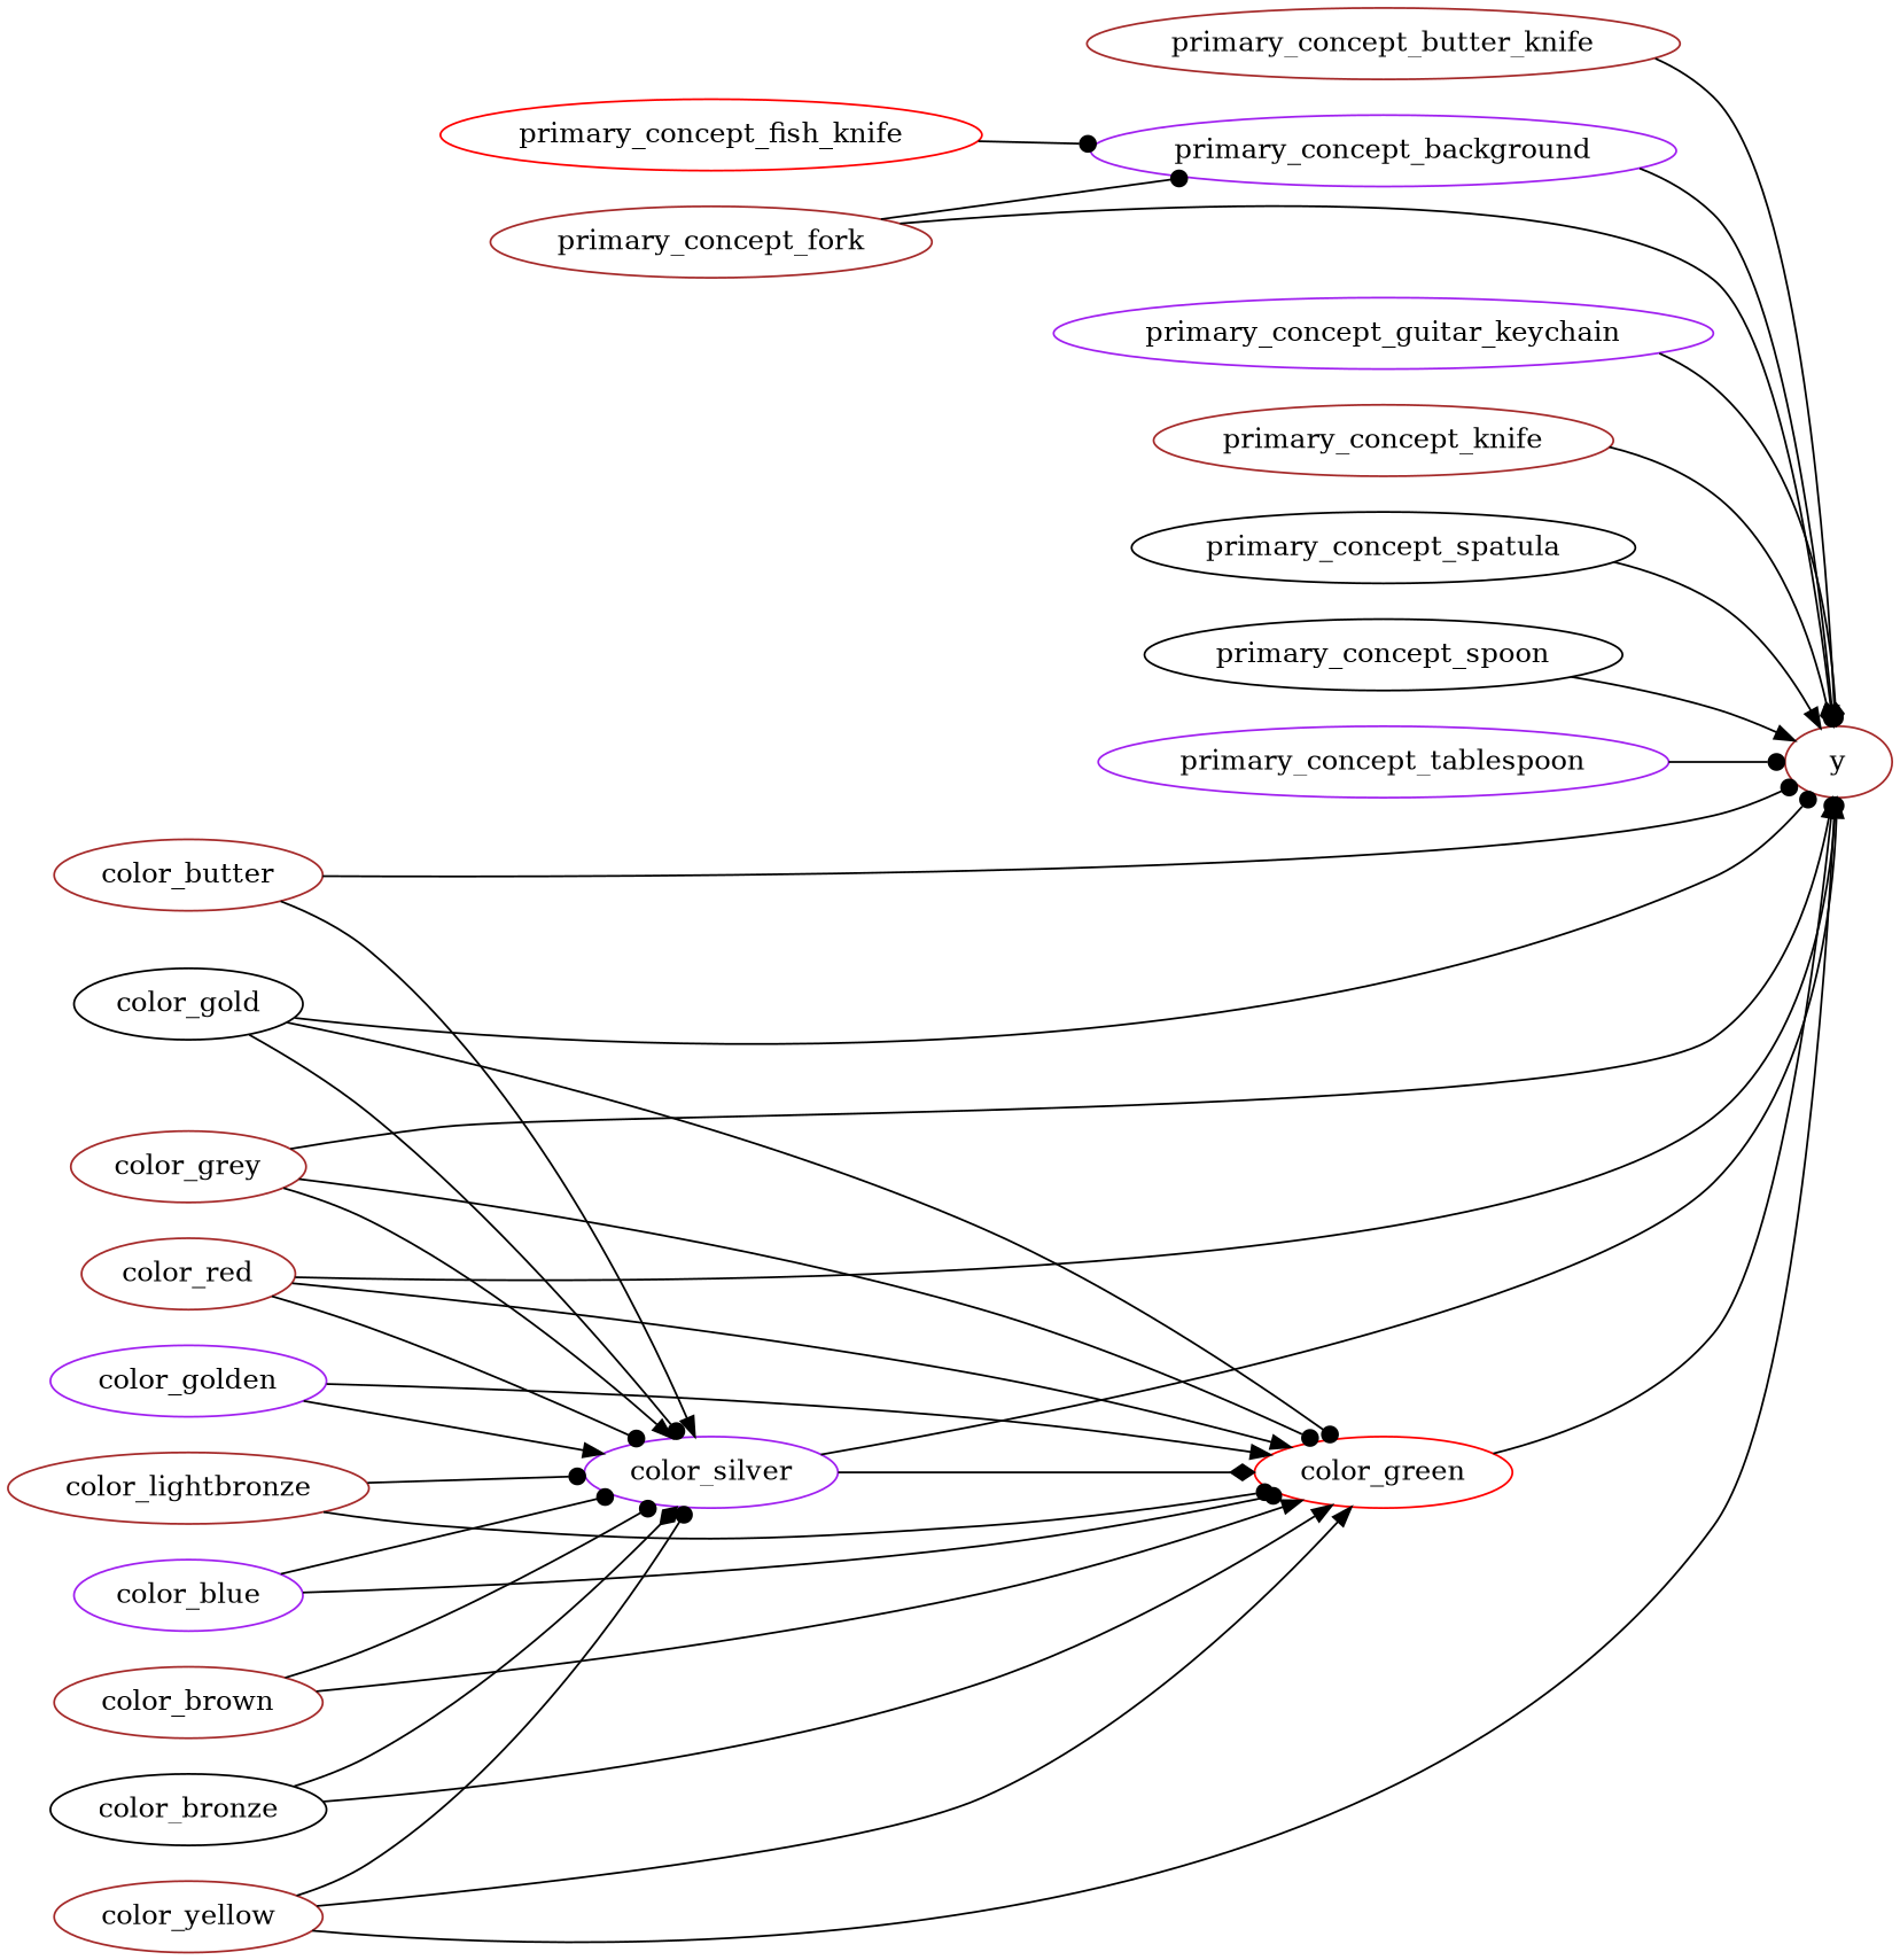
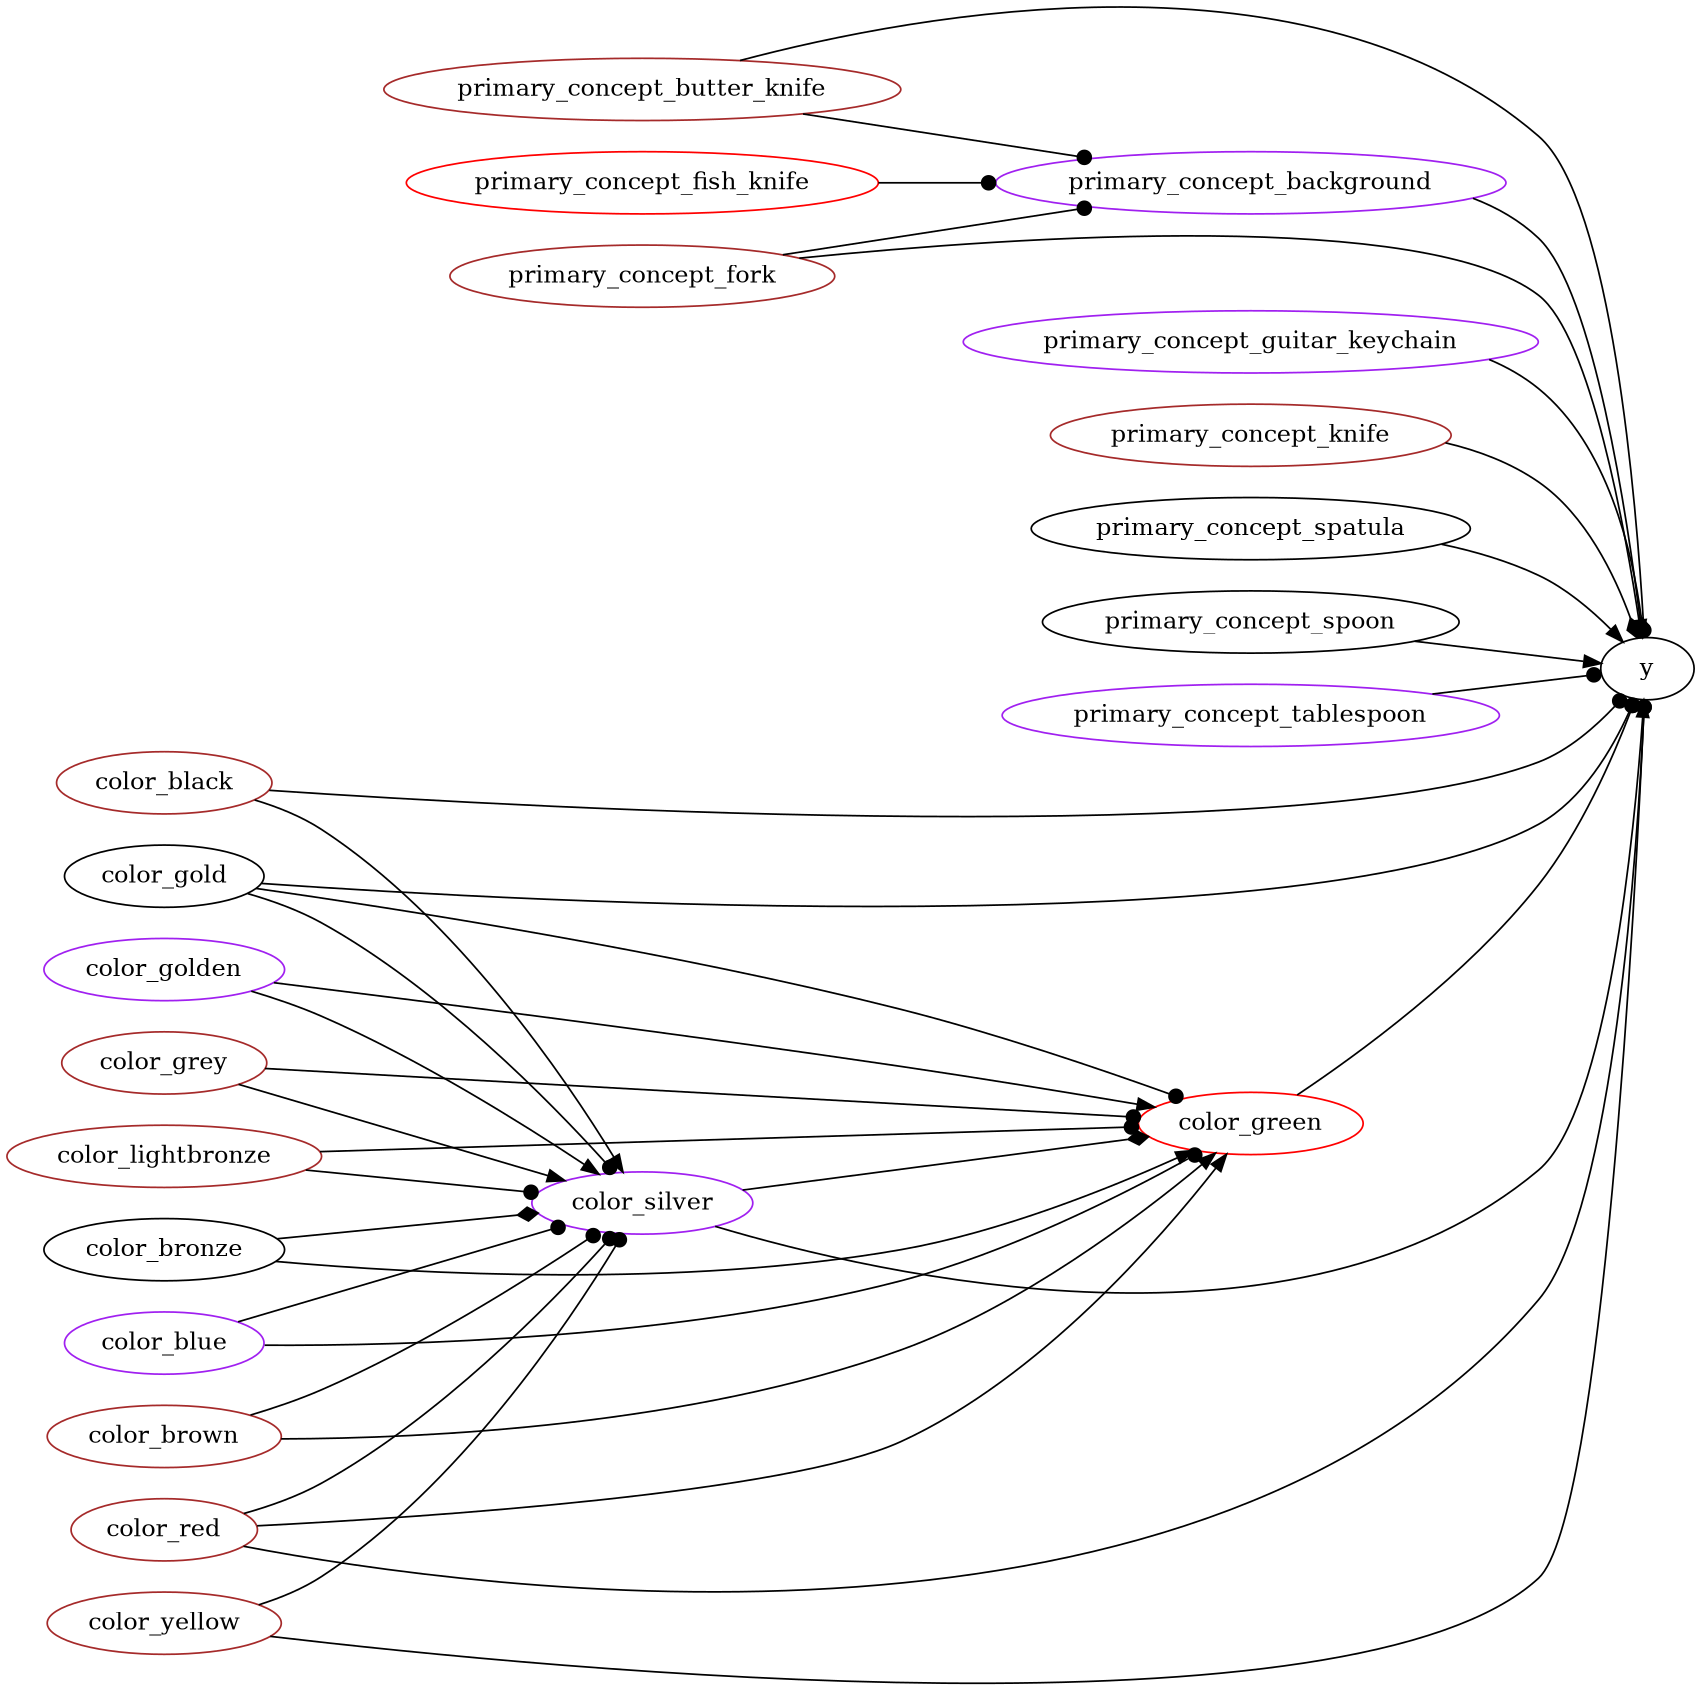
  strict digraph {
    rankdir=LR
    node [color=brown]
    edge [arrowhead=dot]
    primary_concept_background [color=purple]
-   y
+   y [color=black]
    primary_concept_butter_knife
    primary_concept_fork
    primary_concept_guitar_keychain [color=purple]
    primary_concept_knife
    primary_concept_spatula [color=black]
    primary_concept_spoon [color=black]
    primary_concept_tablespoon [color=purple]
-   color_black [label=color_butter]
+   color_black
    color_silver [color=purple]
    color_green [color=red]
    color_blue [color=purple]
    color_brown
    color_gold [color=black]
    color_grey
    color_red
    color_yellow
    primary_concept_fish_knife [color=red]
    color_bronze [color=black]
    color_golden [color=purple]
    color_lightbronze
    primary_concept_background -> y [arrowhead=normal]
+   primary_concept_butter_knife -> primary_concept_background
    primary_concept_butter_knife -> y
    primary_concept_fork -> primary_concept_background
    primary_concept_fork -> y
    primary_concept_guitar_keychain -> y [arrowhead=diamond]
    primary_concept_knife -> y [arrowhead=diamond]
    primary_concept_spatula -> y [arrowhead=normal]
    primary_concept_spoon -> y [arrowhead=normal]
    primary_concept_tablespoon -> y
    color_black -> y
    color_black -> color_silver [arrowhead=normal]
    color_silver -> y [arrowhead=normal]
    color_silver -> color_green [arrowhead=diamond]
    color_green -> y
    color_blue -> color_silver
    color_blue -> color_green
    color_brown -> color_silver
    color_brown -> color_green [arrowhead=normal]
    color_gold -> y
    color_gold -> color_silver
    color_gold -> color_green
-   color_grey -> y [arrowhead=normal]
    color_grey -> color_silver [arrowhead=normal]
    color_grey -> color_green
    color_red -> y
    color_red -> color_silver
    color_red -> color_green [arrowhead=normal]
    color_yellow -> y
    color_yellow -> color_silver
-   color_yellow -> color_green [arrowhead=normal]
    primary_concept_fish_knife -> primary_concept_background
    color_bronze -> color_silver [arrowhead=diamond]
    color_bronze -> color_green [arrowhead=normal]
    color_golden -> color_silver [arrowhead=normal]
    color_golden -> color_green [arrowhead=normal]
    color_lightbronze -> color_silver
    color_lightbronze -> color_green
  }
